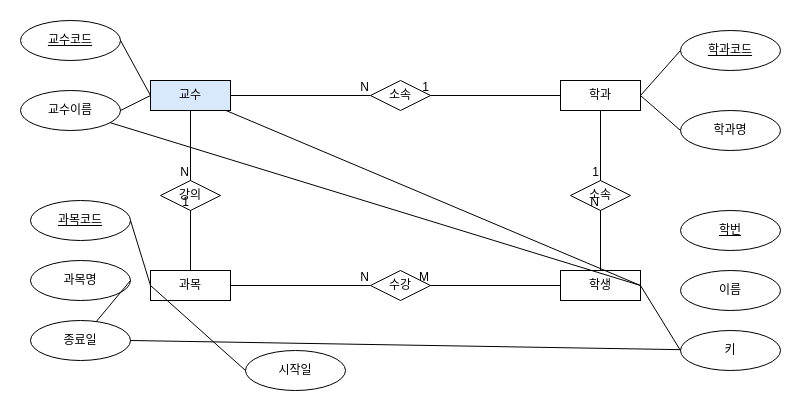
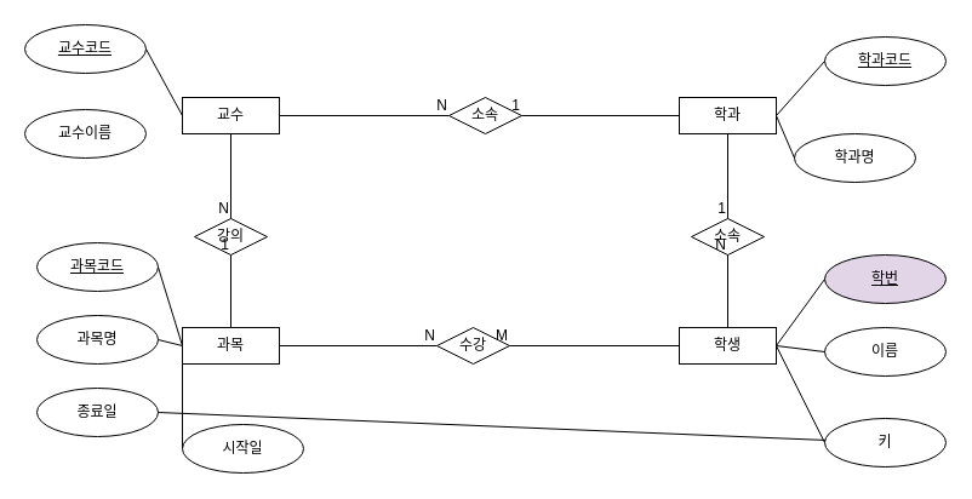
  <mxCell id="0" />
  <mxCell id="1" parent="0" />
  <mxCell id="2" value="학생" style="rounded=0;whiteSpace=wrap;html=1;" vertex="1" parent="1"><mxGeometry x="560" y="270" width="80" height="30" as="geometry" /></mxCell>
  <mxCell id="3" value="과목" style="rounded=0;whiteSpace=wrap;html=1;" vertex="1" parent="1"><mxGeometry x="150" y="270" width="80" height="30" as="geometry" /></mxCell>
- <mxCell id="4" value="수강" style="rhombus;whiteSpace=wrap;html=1;" vertex="1" parent="1"><mxGeometry x="370" y="270" width="60" height="30" as="geometry" /></mxCell>
- <mxCell id="5" value="교수" style="rounded=0;whiteSpace=wrap;html=1;fillColor=#dae8fc;" vertex="1" parent="1"><mxGeometry x="150" y="80" width="80" height="30" as="geometry" /></mxCell>
+ <mxCell id="4" value="수강" style="rhombus;whiteSpace=wrap;html=1;" vertex="1" parent="1"><mxGeometry x="360" y="270" width="60" height="30" as="geometry" /></mxCell>
+ <mxCell id="5" value="교수" style="rounded=0;whiteSpace=wrap;html=1;" vertex="1" parent="1"><mxGeometry x="150" y="80" width="80" height="30" as="geometry" /></mxCell>
  <mxCell id="6" value="학과" style="rounded=0;whiteSpace=wrap;html=1;" vertex="1" parent="1"><mxGeometry x="560" y="80" width="80" height="30" as="geometry" /></mxCell>
  <mxCell id="7" value="소속" style="rhombus;whiteSpace=wrap;html=1;" vertex="1" parent="1"><mxGeometry x="370" y="80" width="60" height="30" as="geometry" /></mxCell>
  <mxCell id="8" value="강의" style="rhombus;whiteSpace=wrap;html=1;" vertex="1" parent="1"><mxGeometry x="160" y="180" width="60" height="30" as="geometry" /></mxCell>
  <mxCell id="9" value="소속" style="rhombus;whiteSpace=wrap;html=1;" vertex="1" parent="1"><mxGeometry x="570" y="180" width="60" height="30" as="geometry" /></mxCell>
  <mxCell id="10" value="" style="endArrow=none;html=1;rounded=0;exitX=1;exitY=0.5;exitDx=0;exitDy=0;entryX=0;entryY=0.5;entryDx=0;entryDy=0;" edge="1" parent="1" source="5" target="7"><mxGeometry relative="1" as="geometry"><mxPoint x="330" y="210" as="sourcePoint" /><mxPoint x="490" y="210" as="targetPoint" /></mxGeometry></mxCell>
  <mxCell id="11" value="N" style="resizable=0;html=1;whiteSpace=wrap;align=right;verticalAlign=bottom;" connectable="0" vertex="1" parent="10"><mxGeometry x="1" relative="1" as="geometry" /></mxCell>
  <mxCell id="12" value="" style="endArrow=none;html=1;rounded=0;entryX=1;entryY=0.5;entryDx=0;entryDy=0;exitX=0;exitY=0.5;exitDx=0;exitDy=0;" edge="1" parent="1" source="6" target="7"><mxGeometry relative="1" as="geometry"><mxPoint x="330" y="210" as="sourcePoint" /><mxPoint x="490" y="210" as="targetPoint" /></mxGeometry></mxCell>
  <mxCell id="13" value="1" style="resizable=0;html=1;whiteSpace=wrap;align=right;verticalAlign=bottom;" connectable="0" vertex="1" parent="12"><mxGeometry x="1" relative="1" as="geometry" /></mxCell>
  <mxCell id="14" value="" style="endArrow=none;html=1;rounded=0;exitX=0.5;exitY=1;exitDx=0;exitDy=0;entryX=0.5;entryY=0;entryDx=0;entryDy=0;" edge="1" parent="1" source="5" target="8"><mxGeometry relative="1" as="geometry"><mxPoint x="330" y="210" as="sourcePoint" /><mxPoint x="190" y="170" as="targetPoint" /></mxGeometry></mxCell>
  <mxCell id="15" value="N" style="resizable=0;html=1;whiteSpace=wrap;align=right;verticalAlign=bottom;" connectable="0" vertex="1" parent="14"><mxGeometry x="1" relative="1" as="geometry" /></mxCell>
  <mxCell id="16" value="" style="endArrow=none;html=1;rounded=0;exitX=0.5;exitY=0;exitDx=0;exitDy=0;entryX=0.5;entryY=1;entryDx=0;entryDy=0;" edge="1" parent="1" source="3" target="8"><mxGeometry relative="1" as="geometry"><mxPoint x="330" y="210" as="sourcePoint" /><mxPoint x="490" y="210" as="targetPoint" /></mxGeometry></mxCell>
  <mxCell id="17" value="1" style="resizable=0;html=1;whiteSpace=wrap;align=right;verticalAlign=bottom;" connectable="0" vertex="1" parent="16"><mxGeometry x="1" relative="1" as="geometry" /></mxCell>
  <mxCell id="18" value="" style="endArrow=none;html=1;rounded=0;exitX=1;exitY=0.5;exitDx=0;exitDy=0;entryX=0;entryY=0.5;entryDx=0;entryDy=0;" edge="1" parent="1" source="3" target="4"><mxGeometry relative="1" as="geometry"><mxPoint x="330" y="210" as="sourcePoint" /><mxPoint x="490" y="210" as="targetPoint" /></mxGeometry></mxCell>
  <mxCell id="19" value="N" style="resizable=0;html=1;whiteSpace=wrap;align=right;verticalAlign=bottom;" connectable="0" vertex="1" parent="18"><mxGeometry x="1" relative="1" as="geometry" /></mxCell>
  <mxCell id="20" value="" style="endArrow=none;html=1;rounded=0;exitX=0;exitY=0.5;exitDx=0;exitDy=0;entryX=1;entryY=0.5;entryDx=0;entryDy=0;" edge="1" parent="1" source="2" target="4"><mxGeometry relative="1" as="geometry"><mxPoint x="330" y="210" as="sourcePoint" /><mxPoint x="490" y="210" as="targetPoint" /></mxGeometry></mxCell>
  <mxCell id="21" value="M" style="resizable=0;html=1;whiteSpace=wrap;align=right;verticalAlign=bottom;" connectable="0" vertex="1" parent="20"><mxGeometry x="1" relative="1" as="geometry" /></mxCell>
  <mxCell id="22" value="" style="endArrow=none;html=1;rounded=0;entryX=0.5;entryY=1;entryDx=0;entryDy=0;exitX=0.5;exitY=0;exitDx=0;exitDy=0;" edge="1" parent="1" source="2" target="9"><mxGeometry relative="1" as="geometry"><mxPoint x="330" y="210" as="sourcePoint" /><mxPoint x="490" y="210" as="targetPoint" /></mxGeometry></mxCell>
  <mxCell id="23" value="N" style="resizable=0;html=1;whiteSpace=wrap;align=right;verticalAlign=bottom;" connectable="0" vertex="1" parent="22"><mxGeometry x="1" relative="1" as="geometry" /></mxCell>
  <mxCell id="24" value="학과코드" style="ellipse;whiteSpace=wrap;html=1;align=center;fontStyle=4;" vertex="1" parent="1"><mxGeometry x="680" y="30" width="100" height="40" as="geometry" /></mxCell>
- <mxCell id="25" value="학과명" style="ellipse;whiteSpace=wrap;html=1;align=center;" vertex="1" parent="1"><mxGeometry x="680" y="110" width="100" height="40" as="geometry" /></mxCell>
+ <mxCell id="25" value="학과명" style="ellipse;whiteSpace=wrap;html=1;align=center;" vertex="1" parent="1"><mxGeometry x="655" y="110" width="100" height="40" as="geometry" /></mxCell>
  <mxCell id="26" value="" style="endArrow=none;html=1;rounded=0;entryX=0;entryY=0.5;entryDx=0;entryDy=0;exitX=1;exitY=0.5;exitDx=0;exitDy=0;" edge="1" parent="1" source="6" target="24"><mxGeometry relative="1" as="geometry"><mxPoint x="330" y="210" as="sourcePoint" /><mxPoint x="490" y="210" as="targetPoint" /></mxGeometry></mxCell>
  <mxCell id="27" value="" style="endArrow=none;html=1;rounded=0;entryX=0;entryY=0.5;entryDx=0;entryDy=0;exitX=1;exitY=0.5;exitDx=0;exitDy=0;" edge="1" parent="1" source="6" target="25"><mxGeometry relative="1" as="geometry"><mxPoint x="330" y="210" as="sourcePoint" /><mxPoint x="490" y="210" as="targetPoint" /></mxGeometry></mxCell>
- <mxCell id="28" value="학번" style="ellipse;whiteSpace=wrap;html=1;align=center;fontStyle=4;" vertex="1" parent="1"><mxGeometry x="680" y="210" width="100" height="40" as="geometry" /></mxCell>
+ <mxCell id="28" value="학번" style="ellipse;whiteSpace=wrap;html=1;align=center;fontStyle=4;fillColor=#e1d5e7;" vertex="1" parent="1"><mxGeometry x="680" y="210" width="100" height="40" as="geometry" /></mxCell>
  <mxCell id="29" value="이름" style="ellipse;whiteSpace=wrap;html=1;align=center;" vertex="1" parent="1"><mxGeometry x="680" y="270" width="100" height="40" as="geometry" /></mxCell>
- <mxCell id="30" value="키" style="ellipse;whiteSpace=wrap;html=1;align=center;" vertex="1" parent="1"><mxGeometry x="680" y="330" width="100" height="40" as="geometry" /></mxCell>
- <mxCell id="31" value="" style="endArrow=none;html=1;rounded=0;exitX=1;exitY=0.5;exitDx=0;exitDy=0;" edge="1" parent="1" source="2" target="5"><mxGeometry relative="1" as="geometry"><mxPoint x="330" y="210" as="sourcePoint" /><mxPoint x="490" y="210" as="targetPoint" /></mxGeometry></mxCell>
- <mxCell id="32" value="" style="endArrow=none;html=1;rounded=0;exitX=1;exitY=0.5;exitDx=0;exitDy=0;" edge="1" parent="1" source="2" target="35"><mxGeometry relative="1" as="geometry"><mxPoint x="330" y="210" as="sourcePoint" /><mxPoint x="490" y="210" as="targetPoint" /></mxGeometry></mxCell>
+ <mxCell id="30" value="키" style="ellipse;whiteSpace=wrap;html=1;align=center;" vertex="1" parent="1"><mxGeometry x="680" y="345" width="100" height="40" as="geometry" /></mxCell>
+ <mxCell id="31" value="" style="endArrow=none;html=1;rounded=0;entryX=0;entryY=0.5;entryDx=0;entryDy=0;exitX=1;exitY=0.5;exitDx=0;exitDy=0;" edge="1" parent="1" source="2" target="28"><mxGeometry relative="1" as="geometry"><mxPoint x="330" y="210" as="sourcePoint" /><mxPoint x="490" y="210" as="targetPoint" /></mxGeometry></mxCell>
+ <mxCell id="32" value="" style="endArrow=none;html=1;rounded=0;exitX=1;exitY=0.5;exitDx=0;exitDy=0;entryX=0;entryY=0.5;entryDx=0;entryDy=0;" edge="1" parent="1" source="2" target="29"><mxGeometry relative="1" as="geometry"><mxPoint x="330" y="210" as="sourcePoint" /><mxPoint x="490" y="210" as="targetPoint" /></mxGeometry></mxCell>
  <mxCell id="33" value="" style="endArrow=none;html=1;rounded=0;entryX=0;entryY=0.5;entryDx=0;entryDy=0;exitX=1;exitY=0.5;exitDx=0;exitDy=0;" edge="1" parent="1" source="2" target="30"><mxGeometry relative="1" as="geometry"><mxPoint x="330" y="210" as="sourcePoint" /><mxPoint x="490" y="210" as="targetPoint" /></mxGeometry></mxCell>
  <mxCell id="34" value="교수코드" style="ellipse;whiteSpace=wrap;html=1;align=center;fontStyle=4;" vertex="1" parent="1"><mxGeometry x="20" y="20" width="100" height="40" as="geometry" /></mxCell>
  <mxCell id="35" value="교수이름" style="ellipse;whiteSpace=wrap;html=1;align=center;" vertex="1" parent="1"><mxGeometry x="20" y="90" width="100" height="40" as="geometry" /></mxCell>
  <mxCell id="36" value="" style="endArrow=none;html=1;rounded=0;entryX=0;entryY=0.5;entryDx=0;entryDy=0;exitX=1;exitY=0.5;exitDx=0;exitDy=0;" edge="1" parent="1" source="34" target="5"><mxGeometry relative="1" as="geometry"><mxPoint x="330" y="210" as="sourcePoint" /><mxPoint x="490" y="210" as="targetPoint" /></mxGeometry></mxCell>
- <mxCell id="37" value="" style="endArrow=none;html=1;rounded=0;exitX=1;exitY=0.5;exitDx=0;exitDy=0;entryX=0;entryY=0.5;entryDx=0;entryDy=0;" edge="1" parent="1" source="35" target="5"><mxGeometry relative="1" as="geometry"><mxPoint x="330" y="210" as="sourcePoint" /><mxPoint x="490" y="210" as="targetPoint" /></mxGeometry></mxCell>
  <mxCell id="38" value="과목코드" style="ellipse;whiteSpace=wrap;html=1;align=center;fontStyle=4;" vertex="1" parent="1"><mxGeometry x="30" y="200" width="100" height="40" as="geometry" /></mxCell>
  <mxCell id="39" value="과목명" style="ellipse;whiteSpace=wrap;html=1;align=center;" vertex="1" parent="1"><mxGeometry x="30" y="260" width="100" height="40" as="geometry" /></mxCell>
  <mxCell id="40" value="종료일" style="ellipse;whiteSpace=wrap;html=1;align=center;" vertex="1" parent="1"><mxGeometry x="30" y="320" width="100" height="40" as="geometry" /></mxCell>
- <mxCell id="41" value="시작일" style="ellipse;whiteSpace=wrap;html=1;align=center;" vertex="1" parent="1"><mxGeometry x="245" y="350" width="100" height="40" as="geometry" /></mxCell>
+ <mxCell id="41" value="시작일" style="ellipse;whiteSpace=wrap;html=1;align=center;" vertex="1" parent="1"><mxGeometry x="150" y="350" width="100" height="40" as="geometry" /></mxCell>
  <mxCell id="42" value="" style="endArrow=none;html=1;rounded=0;exitX=1;exitY=0.5;exitDx=0;exitDy=0;entryX=0;entryY=0.5;entryDx=0;entryDy=0;" edge="1" parent="1" source="38" target="3"><mxGeometry relative="1" as="geometry"><mxPoint x="330" y="210" as="sourcePoint" /><mxPoint x="490" y="210" as="targetPoint" /></mxGeometry></mxCell>
- <mxCell id="43" value="" style="endArrow=none;html=1;rounded=0;exitX=1;exitY=0.5;exitDx=0;exitDy=0;" edge="1" parent="1" source="39" target="40"><mxGeometry relative="1" as="geometry"><mxPoint x="330" y="210" as="sourcePoint" /><mxPoint x="490" y="210" as="targetPoint" /></mxGeometry></mxCell>
+ <mxCell id="43" value="" style="endArrow=none;html=1;rounded=0;exitX=1;exitY=0.5;exitDx=0;exitDy=0;entryX=0;entryY=0.5;entryDx=0;entryDy=0;" edge="1" parent="1" source="39" target="3"><mxGeometry relative="1" as="geometry"><mxPoint x="330" y="210" as="sourcePoint" /><mxPoint x="490" y="210" as="targetPoint" /></mxGeometry></mxCell>
  <mxCell id="44" value="" style="endArrow=none;html=1;rounded=0;exitX=1;exitY=0.5;exitDx=0;exitDy=0;" edge="1" parent="1" source="40" target="30"><mxGeometry relative="1" as="geometry"><mxPoint x="330" y="210" as="sourcePoint" /><mxPoint x="490" y="210" as="targetPoint" /></mxGeometry></mxCell>
  <mxCell id="45" value="" style="endArrow=none;html=1;rounded=0;exitX=0;exitY=0.5;exitDx=0;exitDy=0;entryX=0;entryY=0.5;entryDx=0;entryDy=0;" edge="1" parent="1" source="3" target="41"><mxGeometry relative="1" as="geometry"><mxPoint x="330" y="210" as="sourcePoint" /><mxPoint x="490" y="210" as="targetPoint" /></mxGeometry></mxCell>
  <mxCell id="46" value="" style="endArrow=none;html=1;rounded=0;exitX=0.5;exitY=1;exitDx=0;exitDy=0;entryX=0.5;entryY=0;entryDx=0;entryDy=0;" edge="1" parent="1" source="6" target="9"><mxGeometry relative="1" as="geometry"><mxPoint x="330" y="210" as="sourcePoint" /><mxPoint x="490" y="210" as="targetPoint" /></mxGeometry></mxCell>
  <mxCell id="47" value="1" style="resizable=0;html=1;whiteSpace=wrap;align=right;verticalAlign=bottom;" connectable="0" vertex="1" parent="46"><mxGeometry x="1" relative="1" as="geometry" /></mxCell>
